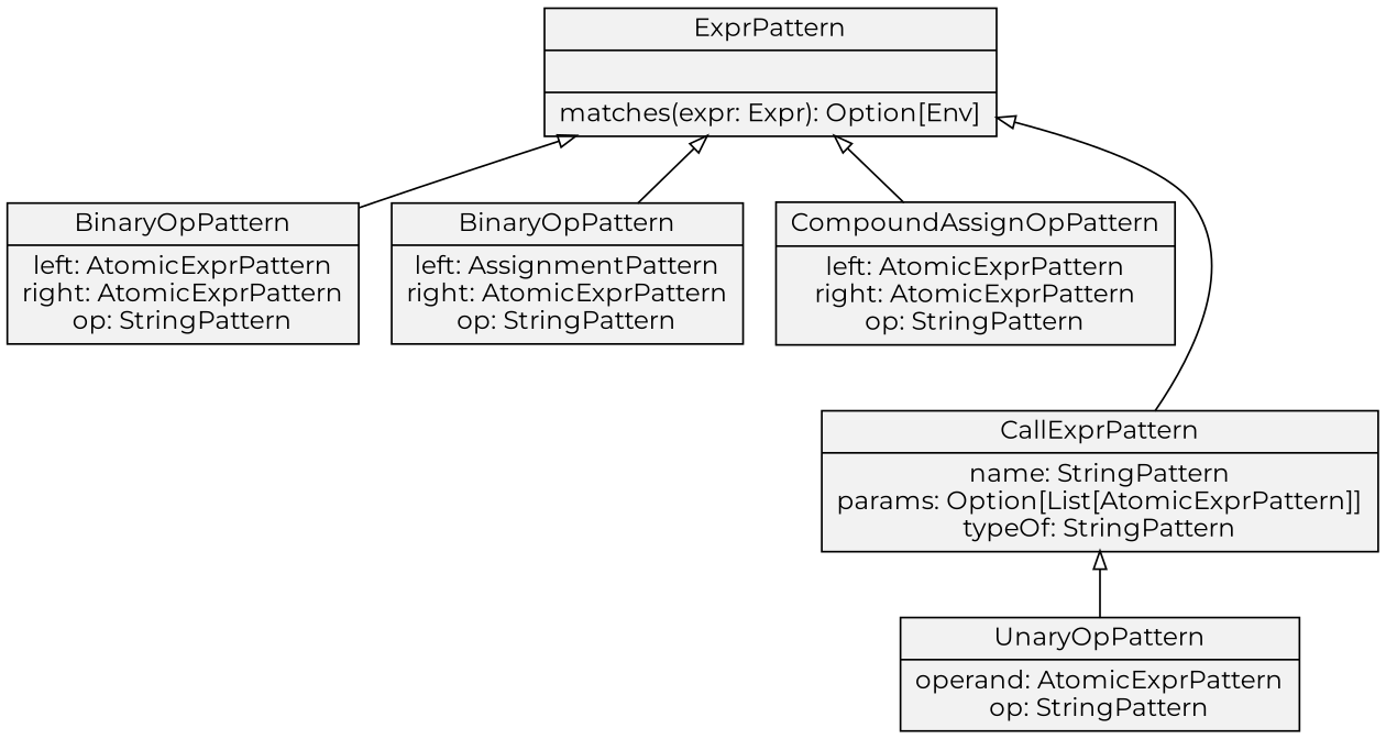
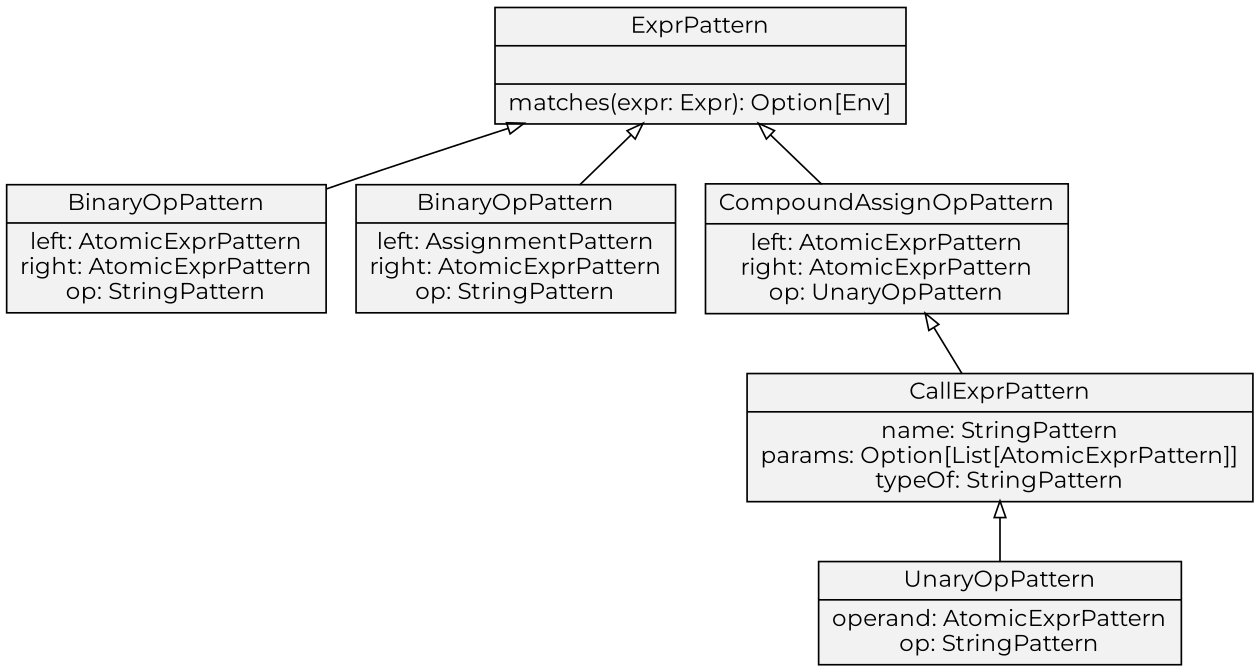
  digraph {
    fontname=Montserrat
    node [fillcolor=gray95 fontname=Montserrat shape=record style=filled]
    edge [arrowtail=empty dir=back fontname=Montserrat]
    n1 [label="{ExprPattern||matches(expr: Expr): Option[Env]}"]
    n2 [label="{BinaryOpPattern|left: AtomicExprPattern\nright: AtomicExprPattern\nop: StringPattern}"]
    n3 [label="{BinaryOpPattern|left: AssignmentPattern\nright: AtomicExprPattern\nop: StringPattern}"]
-   n4 [label="{CompoundAssignOpPattern|left: AtomicExprPattern\nright: AtomicExprPattern\nop: StringPattern}"]
+   n4 [label="{CompoundAssignOpPattern|left: AtomicExprPattern\nright: AtomicExprPattern\nop: UnaryOpPattern}"]
    n5 [label="{CallExprPattern|name: StringPattern\nparams: Option[List[AtomicExprPattern]]\ntypeOf: StringPattern}"]
    n6 [label="{UnaryOpPattern|operand: AtomicExprPattern\nop: StringPattern}"]
    n1 -> n2
    n1 -> n3
    n1 -> n4
-   n1 -> n5
+   n4 -> n5
    n5 -> n6
  }
